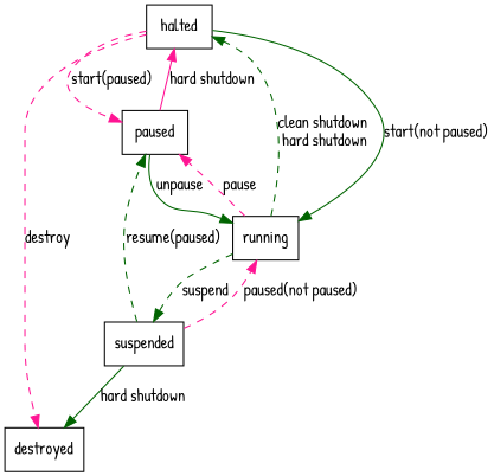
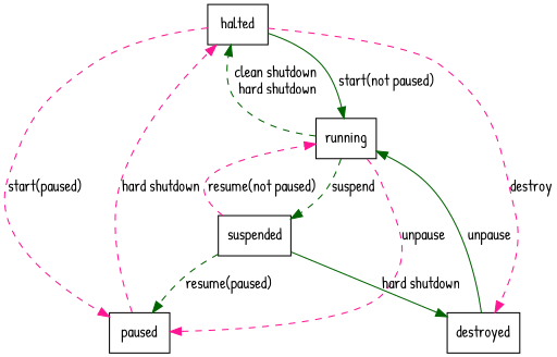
  digraph {
    fontname="Patrick Hand"
    node [fontname="Patrick Hand" shape=box]
    edge [color=darkgreen fontname="Patrick Hand" style=dashed]
    halted
    paused
    running
    destroyed
    suspended
    halted -> paused [color=deeppink label="start(paused)"]
    halted -> running [label="start(not paused)" style=solid]
    halted -> destroyed [color=deeppink label=destroy]
-   paused -> halted [color=deeppink label="hard shutdown" style=solid]
-   paused -> running [label=unpause style=solid]
+   paused -> halted [color=deeppink label="hard shutdown"]
+   destroyed -> running [label=unpause style=solid]
    running -> halted [label="clean shutdown\n hard shutdown"]
-   running -> paused [color=deeppink label=pause]
+   running -> paused [color=deeppink label=unpause]
    running -> suspended [label=suspend]
    suspended -> paused [label="resume(paused)"]
-   suspended -> running [color=deeppink label="paused(not paused)"]
+   suspended -> running [color=deeppink label="resume(not paused)"]
    suspended -> destroyed [label="hard shutdown" style=solid]
  }
